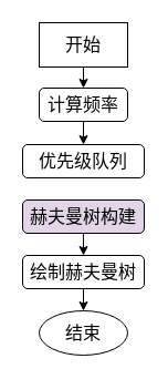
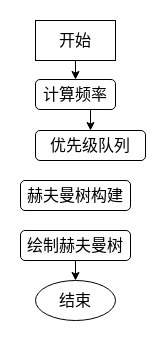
  <mxCell id="0" />
  <mxCell id="1" parent="0" />
  <mxCell id="2" style="edgeStyle=orthogonalEdgeStyle;rounded=0;orthogonalLoop=1;jettySize=auto;html=1;exitX=0.5;exitY=1;exitDx=0;exitDy=0;entryX=0.5;entryY=0;entryDx=0;entryDy=0;" edge="1" parent="1" source="3" target="5"><mxGeometry relative="1" as="geometry" /></mxCell>
  <mxCell id="3" value="&lt;font style=&quot;font-size: 16px;&quot;&gt;开始&lt;/font&gt;" style="whiteSpace=wrap;html=1;rounded=0;" vertex="1" parent="1"><mxGeometry x="35" y="20" width="80" height="40" as="geometry" /></mxCell>
  <mxCell id="4" style="edgeStyle=orthogonalEdgeStyle;rounded=0;orthogonalLoop=1;jettySize=auto;html=1;exitX=0.5;exitY=1;exitDx=0;exitDy=0;entryX=0.5;entryY=0;entryDx=0;entryDy=0;" edge="1" parent="1" source="5" target="6"><mxGeometry relative="1" as="geometry" /></mxCell>
  <mxCell id="5" value="&lt;span style=&quot;text-align: start; font-size: medium;&quot;&gt;计算频率&lt;/span&gt;" style="rounded=1;whiteSpace=wrap;html=1;" vertex="1" parent="1"><mxGeometry x="35" y="79" width="80" height="30" as="geometry" /></mxCell>
- <mxCell id="6" value="&lt;span style=&quot;text-align: start; font-size: medium;&quot;&gt;优先级队列&lt;/span&gt;" style="rounded=1;whiteSpace=wrap;html=1;" vertex="1" parent="1"><mxGeometry x="20" y="130" width="110" height="30" as="geometry" /></mxCell>
- <mxCell id="7" style="edgeStyle=orthogonalEdgeStyle;rounded=0;orthogonalLoop=1;jettySize=auto;html=1;exitX=0.5;exitY=1;exitDx=0;exitDy=0;entryX=0.5;entryY=0;entryDx=0;entryDy=0;" edge="1" parent="1" source="8" target="10"><mxGeometry relative="1" as="geometry" /></mxCell>
- <mxCell id="8" value="&lt;span style=&quot;text-align: start; font-size: medium;&quot;&gt;赫夫曼树构建&lt;/span&gt;" style="rounded=1;whiteSpace=wrap;html=1;fillColor=#e1d5e7;" vertex="1" parent="1"><mxGeometry x="20" y="180" width="110" height="30" as="geometry" /></mxCell>
+ <mxCell id="6" value="&lt;span style=&quot;text-align: start; font-size: medium;&quot;&gt;优先级队列&lt;/span&gt;" style="rounded=1;whiteSpace=wrap;html=1;" vertex="1" parent="1"><mxGeometry x="35" y="130" width="110" height="30" as="geometry" /></mxCell>
+ <mxCell id="8" value="&lt;span style=&quot;text-align: start; font-size: medium;&quot;&gt;赫夫曼树构建&lt;/span&gt;" style="rounded=1;whiteSpace=wrap;html=1;" vertex="1" parent="1"><mxGeometry x="20" y="180" width="110" height="30" as="geometry" /></mxCell>
  <mxCell id="9" style="edgeStyle=orthogonalEdgeStyle;rounded=0;orthogonalLoop=1;jettySize=auto;html=1;exitX=0.5;exitY=1;exitDx=0;exitDy=0;entryX=0.5;entryY=0;entryDx=0;entryDy=0;" edge="1" parent="1" source="10" target="11"><mxGeometry relative="1" as="geometry" /></mxCell>
  <mxCell id="10" value="&lt;span style=&quot;caret-color: rgb(0, 0, 0); color: rgb(0, 0, 0); font-family: Helvetica; font-size: medium; font-style: normal; font-variant-caps: normal; font-weight: 400; letter-spacing: normal; orphans: auto; text-align: start; text-indent: 0px; text-transform: none; white-space: normal; widows: auto; word-spacing: 0px; -webkit-text-stroke-width: 0px; background-color: rgb(251, 251, 251); text-decoration: none; display: inline !important; float: none;&quot;&gt;绘制赫夫曼树&lt;/span&gt;" style="rounded=1;whiteSpace=wrap;html=1;" vertex="1" parent="1"><mxGeometry x="20" y="230" width="110" height="30" as="geometry" /></mxCell>
  <mxCell id="11" value="&lt;font style=&quot;font-size: 16px;&quot;&gt;结束&lt;/font&gt;" style="ellipse;whiteSpace=wrap;html=1;" vertex="1" parent="1"><mxGeometry x="35" y="280" width="80" height="40" as="geometry" /></mxCell>
